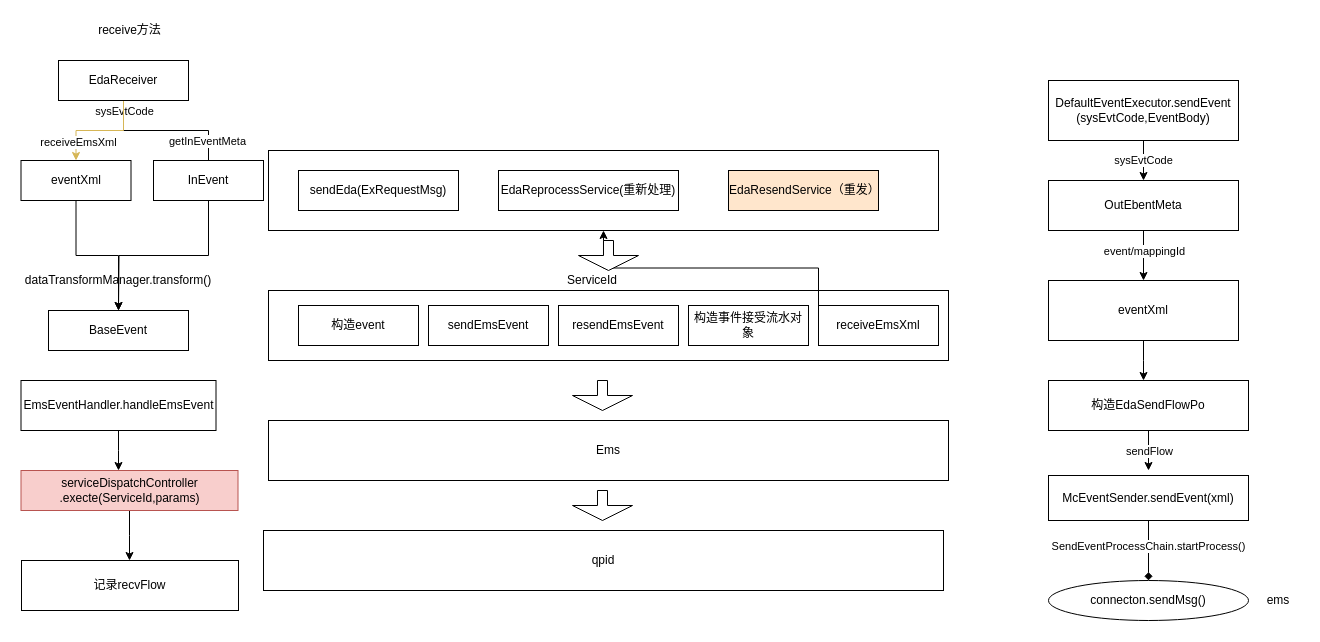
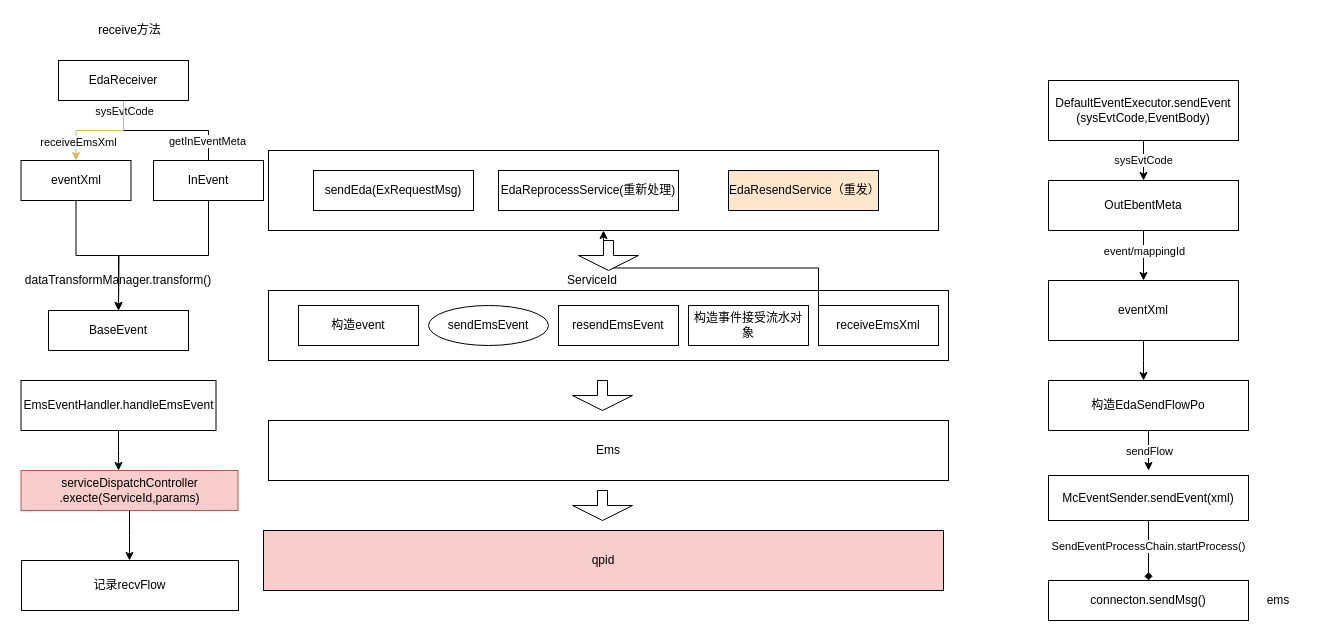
  <mxCell id="0" />
  <mxCell id="1" parent="0" />
  <mxCell id="2" value="" style="rounded=0;whiteSpace=wrap;html=1;" vertex="1" parent="1"><mxGeometry x="268" y="150" width="670" height="80" as="geometry" /></mxCell>
- <mxCell id="3" value="sendEda(ExRequestMsg)" style="rounded=0;whiteSpace=wrap;html=1;" vertex="1" parent="1"><mxGeometry x="298" y="170" width="160" height="40" as="geometry" /></mxCell>
+ <mxCell id="3" value="sendEda(ExRequestMsg)" style="rounded=0;whiteSpace=wrap;html=1;" vertex="1" parent="1"><mxGeometry x="313" y="170" width="160" height="40" as="geometry" /></mxCell>
  <mxCell id="4" value="EdaReprocessService(重新处理)" style="rounded=0;whiteSpace=wrap;html=1;" vertex="1" parent="1"><mxGeometry x="498" y="170" width="180" height="40" as="geometry" /></mxCell>
  <mxCell id="5" value="EdaResendService（重发）" style="rounded=0;whiteSpace=wrap;html=1;fillColor=#ffe6cc;" vertex="1" parent="1"><mxGeometry x="728" y="170" width="150" height="40" as="geometry" /></mxCell>
  <mxCell id="6" value="" style="rounded=0;whiteSpace=wrap;html=1;" vertex="1" parent="1"><mxGeometry x="268" y="290" width="680" height="70" as="geometry" /></mxCell>
  <mxCell id="7" value="ServiceId" style="text;html=1;strokeColor=none;fillColor=none;align=center;verticalAlign=middle;whiteSpace=wrap;rounded=0;" vertex="1" parent="1"><mxGeometry x="572" y="270" width="40" height="20" as="geometry" /></mxCell>
  <mxCell id="8" value="构造event" style="rounded=0;whiteSpace=wrap;html=1;" vertex="1" parent="1"><mxGeometry x="298" y="305" width="120" height="40" as="geometry" /></mxCell>
- <mxCell id="9" value="sendEmsEvent" style="rounded=0;whiteSpace=wrap;html=1;" vertex="1" parent="1"><mxGeometry x="428" y="305" width="120" height="40" as="geometry" /></mxCell>
+ <mxCell id="9" value="sendEmsEvent" style="ellipse;whiteSpace=wrap;html=1;" vertex="1" parent="1"><mxGeometry x="428" y="305" width="120" height="40" as="geometry" /></mxCell>
  <mxCell id="10" value="resendEmsEvent" style="rounded=0;whiteSpace=wrap;html=1;" vertex="1" parent="1"><mxGeometry x="558" y="305" width="120" height="40" as="geometry" /></mxCell>
  <mxCell id="11" value="构造事件接受流水对象" style="rounded=0;whiteSpace=wrap;html=1;" vertex="1" parent="1"><mxGeometry x="688" y="305" width="120" height="40" as="geometry" /></mxCell>
  <mxCell id="12" style="edgeStyle=orthogonalEdgeStyle;rounded=0;orthogonalLoop=1;jettySize=auto;html=1;exitX=0;exitY=0;exitDx=0;exitDy=0;" edge="1" parent="1" source="13" target="2"><mxGeometry relative="1" as="geometry" /></mxCell>
  <mxCell id="13" value="receiveEmsXml" style="rounded=0;whiteSpace=wrap;html=1;" vertex="1" parent="1"><mxGeometry x="818" y="305" width="120" height="40" as="geometry" /></mxCell>
  <mxCell id="14" value="Ems" style="rounded=0;whiteSpace=wrap;html=1;" vertex="1" parent="1"><mxGeometry x="268" y="420" width="680" height="60" as="geometry" /></mxCell>
- <mxCell id="15" value="qpid" style="rounded=0;whiteSpace=wrap;html=1;" vertex="1" parent="1"><mxGeometry x="263" y="530" width="680" height="60" as="geometry" /></mxCell>
+ <mxCell id="15" value="qpid" style="rounded=0;whiteSpace=wrap;html=1;fillColor=#f8cecc;" vertex="1" parent="1"><mxGeometry x="263" y="530" width="680" height="60" as="geometry" /></mxCell>
  <mxCell id="16" style="edgeStyle=orthogonalEdgeStyle;rounded=0;orthogonalLoop=1;jettySize=auto;html=1;exitX=0.5;exitY=1;exitDx=0;exitDy=0;" edge="1" parent="1" source="17"><mxGeometry relative="1" as="geometry"><mxPoint x="118" y="310" as="targetPoint" /></mxGeometry></mxCell>
  <mxCell id="17" value="InEvent" style="rounded=0;whiteSpace=wrap;html=1;" vertex="1" parent="1"><mxGeometry x="153" y="160" width="110" height="40" as="geometry" /></mxCell>
  <mxCell id="18" value="BaseEvent" style="rounded=0;whiteSpace=wrap;html=1;" vertex="1" parent="1"><mxGeometry x="48" y="310" width="140" height="40" as="geometry" /></mxCell>
  <mxCell id="19" style="edgeStyle=orthogonalEdgeStyle;rounded=0;orthogonalLoop=1;jettySize=auto;html=1;exitX=0.5;exitY=1;exitDx=0;exitDy=0;" edge="1" parent="1" source="20"><mxGeometry relative="1" as="geometry"><mxPoint x="118" y="470" as="targetPoint" /></mxGeometry></mxCell>
  <mxCell id="20" value="EmsEventHandler.handleEmsEvent" style="rounded=0;whiteSpace=wrap;html=1;" vertex="1" parent="1"><mxGeometry x="20.5" y="380" width="195" height="50" as="geometry" /></mxCell>
  <mxCell id="21" style="edgeStyle=orthogonalEdgeStyle;rounded=0;orthogonalLoop=1;jettySize=auto;html=1;" edge="1" parent="1" source="22"><mxGeometry relative="1" as="geometry"><mxPoint x="129" y="560" as="targetPoint" /></mxGeometry></mxCell>
  <mxCell id="22" value="serviceDispatchController&lt;br&gt;.execte(ServiceId,params)" style="rounded=0;whiteSpace=wrap;html=1;fillColor=#f8cecc;strokeColor=#b85450;" vertex="1" parent="1"><mxGeometry x="20.5" y="470" width="217" height="40" as="geometry" /></mxCell>
  <mxCell id="23" value="" style="shape=singleArrow;direction=south;whiteSpace=wrap;html=1;arrowWidth=0.167;arrowSize=0.5;" vertex="1" parent="1"><mxGeometry x="578" y="240" width="60" height="30" as="geometry" /></mxCell>
  <mxCell id="24" value="" style="shape=singleArrow;direction=south;whiteSpace=wrap;html=1;arrowWidth=0.167;arrowSize=0.5;" vertex="1" parent="1"><mxGeometry x="572" y="380" width="60" height="30" as="geometry" /></mxCell>
  <mxCell id="25" value="" style="shape=singleArrow;direction=south;whiteSpace=wrap;html=1;arrowWidth=0.167;arrowSize=0.5;" vertex="1" parent="1"><mxGeometry x="572" y="490" width="60" height="30" as="geometry" /></mxCell>
  <mxCell id="26" value="receive方法" style="text;html=1;align=center;verticalAlign=middle;resizable=0;points=[];autosize=1;strokeColor=none;" vertex="1" parent="1"><mxGeometry x="89" y="20" width="80" height="20" as="geometry" /></mxCell>
  <mxCell id="27" value="记录recvFlow" style="rounded=0;whiteSpace=wrap;html=1;" vertex="1" parent="1"><mxGeometry x="21" y="560" width="217" height="50" as="geometry" /></mxCell>
  <mxCell id="28" style="edgeStyle=orthogonalEdgeStyle;rounded=0;orthogonalLoop=1;jettySize=auto;html=1;entryX=0.5;entryY=0;entryDx=0;entryDy=0;endArrow=none;" edge="1" parent="1" source="33" target="17"><mxGeometry relative="1" as="geometry" /></mxCell>
  <mxCell id="29" value="sysEvtCode" style="edgeLabel;html=1;align=center;verticalAlign=middle;resizable=0;points=[];" vertex="1" connectable="0" parent="28"><mxGeometry x="-0.3" y="-3" relative="1" as="geometry"><mxPoint x="-21" y="-23" as="offset" /></mxGeometry></mxCell>
  <mxCell id="30" value="getInEventMeta" style="edgeLabel;html=1;align=center;verticalAlign=middle;resizable=0;points=[];" vertex="1" connectable="0" parent="28"><mxGeometry x="0.641" y="-2" relative="1" as="geometry"><mxPoint y="6" as="offset" /></mxGeometry></mxCell>
  <mxCell id="31" style="edgeStyle=orthogonalEdgeStyle;rounded=0;orthogonalLoop=1;jettySize=auto;html=1;entryX=0.5;entryY=0;entryDx=0;entryDy=0;fillColor=#fff2cc;strokeColor=#d6b656;" edge="1" parent="1" source="33" target="35"><mxGeometry relative="1" as="geometry" /></mxCell>
  <mxCell id="32" value="receiveEmsXml" style="edgeLabel;html=1;align=center;verticalAlign=middle;resizable=0;points=[];" vertex="1" connectable="0" parent="31"><mxGeometry x="0.646" y="2" relative="1" as="geometry"><mxPoint y="1" as="offset" /></mxGeometry></mxCell>
  <mxCell id="33" value="EdaReceiver" style="rounded=0;whiteSpace=wrap;html=1;" vertex="1" parent="1"><mxGeometry x="58" y="60" width="130" height="40" as="geometry" /></mxCell>
  <mxCell id="34" style="edgeStyle=orthogonalEdgeStyle;rounded=0;orthogonalLoop=1;jettySize=auto;html=1;exitX=0.5;exitY=1;exitDx=0;exitDy=0;entryX=0.5;entryY=0;entryDx=0;entryDy=0;" edge="1" parent="1" source="35" target="18"><mxGeometry relative="1" as="geometry" /></mxCell>
  <mxCell id="35" value="eventXml" style="rounded=0;whiteSpace=wrap;html=1;" vertex="1" parent="1"><mxGeometry x="20.5" y="160" width="110" height="40" as="geometry" /></mxCell>
  <mxCell id="36" value="dataTransformManager.transform()" style="text;html=1;strokeColor=none;fillColor=none;align=center;verticalAlign=middle;whiteSpace=wrap;rounded=0;" vertex="1" parent="1"><mxGeometry x="98" y="270" width="40" height="20" as="geometry" /></mxCell>
  <mxCell id="37" value="sysEvtCode" style="edgeStyle=orthogonalEdgeStyle;rounded=0;orthogonalLoop=1;jettySize=auto;html=1;exitX=0.5;exitY=1;exitDx=0;exitDy=0;" edge="1" parent="1" source="38"><mxGeometry relative="1" as="geometry"><mxPoint x="1143" y="180" as="targetPoint" /></mxGeometry></mxCell>
  <mxCell id="38" value="DefaultEventExecutor.sendEvent&lt;br&gt;(sysEvtCode,EventBody)" style="rounded=0;whiteSpace=wrap;html=1;" vertex="1" parent="1"><mxGeometry x="1048" y="80" width="190" height="60" as="geometry" /></mxCell>
  <mxCell id="39" style="edgeStyle=orthogonalEdgeStyle;rounded=0;orthogonalLoop=1;jettySize=auto;html=1;exitX=0.5;exitY=1;exitDx=0;exitDy=0;entryX=0.5;entryY=0;entryDx=0;entryDy=0;" edge="1" parent="1" source="41" target="43"><mxGeometry relative="1" as="geometry"><mxPoint x="1143" y="270" as="targetPoint" /></mxGeometry></mxCell>
  <mxCell id="40" value="event/mappingId" style="edgeLabel;html=1;align=center;verticalAlign=middle;resizable=0;points=[];" vertex="1" connectable="0" parent="39"><mxGeometry x="-0.2" relative="1" as="geometry"><mxPoint as="offset" /></mxGeometry></mxCell>
  <mxCell id="41" value="OutEbentMeta" style="rounded=0;whiteSpace=wrap;html=1;" vertex="1" parent="1"><mxGeometry x="1048" y="180" width="190" height="50" as="geometry" /></mxCell>
  <mxCell id="42" style="edgeStyle=orthogonalEdgeStyle;rounded=0;orthogonalLoop=1;jettySize=auto;html=1;exitX=0.5;exitY=1;exitDx=0;exitDy=0;" edge="1" parent="1" source="43"><mxGeometry relative="1" as="geometry"><mxPoint x="1143" y="380" as="targetPoint" /></mxGeometry></mxCell>
  <mxCell id="43" value="eventXml" style="rounded=0;whiteSpace=wrap;html=1;" vertex="1" parent="1"><mxGeometry x="1048" y="280" width="190" height="60" as="geometry" /></mxCell>
  <mxCell id="44" style="edgeStyle=orthogonalEdgeStyle;rounded=0;orthogonalLoop=1;jettySize=auto;html=1;exitX=0.5;exitY=1;exitDx=0;exitDy=0;" edge="1" parent="1" source="46"><mxGeometry relative="1" as="geometry"><mxPoint x="1148" y="470" as="targetPoint" /></mxGeometry></mxCell>
  <mxCell id="45" value="sendFlow" style="edgeLabel;html=1;align=center;verticalAlign=middle;resizable=0;points=[];" vertex="1" connectable="0" parent="44"><mxGeometry relative="1" as="geometry"><mxPoint as="offset" /></mxGeometry></mxCell>
  <mxCell id="46" value="构造EdaSendFlowPo" style="rounded=0;whiteSpace=wrap;html=1;" vertex="1" parent="1"><mxGeometry x="1048" y="380" width="200" height="50" as="geometry" /></mxCell>
  <mxCell id="47" style="edgeStyle=orthogonalEdgeStyle;rounded=0;orthogonalLoop=1;jettySize=auto;html=1;exitX=0.5;exitY=1;exitDx=0;exitDy=0;entryX=0.5;entryY=0;entryDx=0;entryDy=0;endArrow=diamond;" edge="1" parent="1" source="49" target="50"><mxGeometry relative="1" as="geometry"><mxPoint x="1148" y="570" as="targetPoint" /></mxGeometry></mxCell>
  <mxCell id="48" value="SendEventProcessChain.startProcess()" style="edgeLabel;html=1;align=center;verticalAlign=middle;resizable=0;points=[];" vertex="1" connectable="0" parent="47"><mxGeometry x="-0.16" y="-1" relative="1" as="geometry"><mxPoint as="offset" /></mxGeometry></mxCell>
  <mxCell id="49" value="McEventSender.sendEvent(xml)" style="rounded=0;whiteSpace=wrap;html=1;" vertex="1" parent="1"><mxGeometry x="1048" y="475" width="200" height="45" as="geometry" /></mxCell>
- <mxCell id="50" value="connecton.sendMsg()" style="ellipse;whiteSpace=wrap;html=1;" vertex="1" parent="1"><mxGeometry x="1048" y="580" width="200" height="40" as="geometry" /></mxCell>
+ <mxCell id="50" value="connecton.sendMsg()" style="rounded=0;whiteSpace=wrap;html=1;" vertex="1" parent="1"><mxGeometry x="1048" y="580" width="200" height="40" as="geometry" /></mxCell>
  <mxCell id="51" value="ems" style="text;html=1;strokeColor=none;fillColor=none;align=center;verticalAlign=middle;whiteSpace=wrap;rounded=0;" vertex="1" parent="1"><mxGeometry x="1258" y="590" width="40" height="20" as="geometry" /></mxCell>
